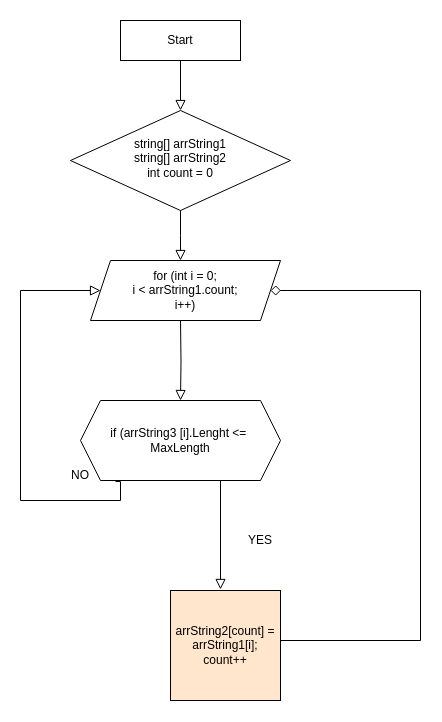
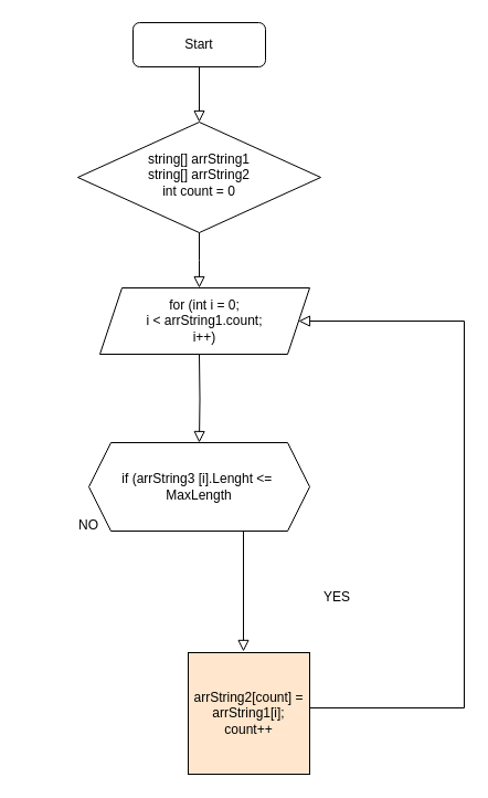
  <mxCell id="0" />
  <mxCell id="1" parent="0" />
  <mxCell id="2" value="" style="rounded=0;html=1;jettySize=auto;orthogonalLoop=1;fontSize=11;endArrow=block;endFill=0;endSize=8;strokeWidth=1;shadow=0;labelBackgroundColor=none;edgeStyle=orthogonalEdgeStyle;" parent="1" source="3" target="4" edge="1"><mxGeometry relative="1" as="geometry" /></mxCell>
- <mxCell id="3" value="Start" style="whiteSpace=wrap;html=1;fontSize=12;glass=0;strokeWidth=1;shadow=0;rounded=0;" parent="1" vertex="1"><mxGeometry x="120" y="20" width="120" height="40" as="geometry" /></mxCell>
+ <mxCell id="3" value="Start" style="rounded=1;whiteSpace=wrap;html=1;fontSize=12;glass=0;strokeWidth=1;shadow=0;" parent="1" vertex="1"><mxGeometry x="120" y="20" width="120" height="40" as="geometry" /></mxCell>
  <mxCell id="4" value="string[] arrString1&lt;br&gt;string[] arrString2&lt;br&gt;int count = 0" style="rhombus;whiteSpace=wrap;html=1;shadow=0;fontFamily=Helvetica;fontSize=12;align=center;strokeWidth=1;spacing=6;spacingTop=-4;" parent="1" vertex="1"><mxGeometry x="70" y="110" width="220" height="100" as="geometry" /></mxCell>
  <mxCell id="5" value="" style="rounded=0;html=1;jettySize=auto;orthogonalLoop=1;fontSize=11;endArrow=block;endFill=0;endSize=8;strokeWidth=1;shadow=0;labelBackgroundColor=none;edgeStyle=orthogonalEdgeStyle;exitX=0.5;exitY=1;exitDx=0;exitDy=0;entryX=0.5;entryY=0;entryDx=0;entryDy=0;" edge="1" parent="1" source="4"><mxGeometry relative="1" as="geometry"><mxPoint x="190" y="70" as="sourcePoint" /><mxPoint x="180" y="260" as="targetPoint" /></mxGeometry></mxCell>
  <mxCell id="6" value="for (int i = 0;&lt;br&gt;i &amp;lt; arrString1.count;&lt;br&gt;i++)" style="shape=parallelogram;perimeter=parallelogramPerimeter;whiteSpace=wrap;html=1;fixedSize=1;" vertex="1" parent="1"><mxGeometry x="90" y="260" width="190" height="60" as="geometry" /></mxCell>
  <mxCell id="7" value="if (arrString3 [i].Lenght &amp;lt;=&amp;nbsp; MaxLength" style="shape=hexagon;perimeter=hexagonPerimeter2;whiteSpace=wrap;html=1;fixedSize=1;" vertex="1" parent="1"><mxGeometry x="80" y="400" width="200" height="80" as="geometry" /></mxCell>
  <mxCell id="8" value="" style="rounded=0;html=1;jettySize=auto;orthogonalLoop=1;fontSize=11;endArrow=block;endFill=0;endSize=8;strokeWidth=1;shadow=0;labelBackgroundColor=none;edgeStyle=orthogonalEdgeStyle;entryX=0.5;entryY=0;entryDx=0;entryDy=0;" edge="1" parent="1" target="7"><mxGeometry relative="1" as="geometry"><mxPoint x="180" y="320" as="sourcePoint" /><mxPoint x="179.5" y="360" as="targetPoint" /></mxGeometry></mxCell>
- <mxCell id="9" value="" style="rounded=0;html=1;jettySize=auto;orthogonalLoop=1;fontSize=11;endArrow=block;endFill=0;endSize=8;strokeWidth=1;shadow=0;labelBackgroundColor=none;edgeStyle=orthogonalEdgeStyle;exitX=0.175;exitY=1.013;exitDx=0;exitDy=0;exitPerimeter=0;entryX=0;entryY=0.5;entryDx=0;entryDy=0;" edge="1" parent="1" source="7" target="6"><mxGeometry relative="1" as="geometry"><mxPoint x="190" y="330" as="sourcePoint" /><mxPoint x="141" y="590" as="targetPoint" /><Array as="points"><mxPoint x="120" y="481" /><mxPoint x="120" y="500" /><mxPoint x="20" y="500" /><mxPoint x="20" y="290" /></Array></mxGeometry></mxCell>
  <mxCell id="10" value="" style="rounded=0;html=1;jettySize=auto;orthogonalLoop=1;fontSize=11;endArrow=block;endFill=0;endSize=8;strokeWidth=1;shadow=0;labelBackgroundColor=none;edgeStyle=orthogonalEdgeStyle;exitX=0.175;exitY=1.013;exitDx=0;exitDy=0;exitPerimeter=0;" edge="1" parent="1"><mxGeometry relative="1" as="geometry"><mxPoint x="220" y="480" as="sourcePoint" /><mxPoint x="220" y="588.96" as="targetPoint" /></mxGeometry></mxCell>
  <mxCell id="11" value="NO" style="text;html=1;strokeColor=none;fillColor=none;align=center;verticalAlign=middle;whiteSpace=wrap;rounded=0;" vertex="1" parent="1"><mxGeometry x="50" y="460" width="60" height="30" as="geometry" /></mxCell>
- <mxCell id="12" value="YES" style="text;html=1;strokeColor=none;fillColor=none;align=center;verticalAlign=middle;whiteSpace=wrap;rounded=0;" vertex="1" parent="1"><mxGeometry x="230" y="525" width="60" height="30" as="geometry" /></mxCell>
+ <mxCell id="12" value="YES" style="text;html=1;strokeColor=none;fillColor=none;align=center;verticalAlign=middle;whiteSpace=wrap;rounded=0;" vertex="1" parent="1"><mxGeometry x="275" y="525" width="60" height="30" as="geometry" /></mxCell>
  <mxCell id="13" value="arrString2[count] = arrString1[i];&lt;br&gt;count++" style="whiteSpace=wrap;html=1;aspect=fixed;fillColor=#ffe6cc;" vertex="1" parent="1"><mxGeometry x="170" y="590" width="110" height="110" as="geometry" /></mxCell>
- <mxCell id="14" value="" style="rounded=0;html=1;jettySize=auto;orthogonalLoop=1;fontSize=11;endArrow=diamond;endFill=0;endSize=8;strokeWidth=1;shadow=0;labelBackgroundColor=none;edgeStyle=orthogonalEdgeStyle;exitX=1;exitY=0.5;exitDx=0;exitDy=0;entryX=1;entryY=0.5;entryDx=0;entryDy=0;" edge="1" parent="1" source="13" target="6"><mxGeometry relative="1" as="geometry"><mxPoint x="300" y="620" as="sourcePoint" /><mxPoint x="300" y="728.96" as="targetPoint" /><Array as="points"><mxPoint x="280" y="640" /><mxPoint x="420" y="640" /><mxPoint x="420" y="290" /></Array></mxGeometry></mxCell>
+ <mxCell id="14" value="" style="rounded=0;html=1;jettySize=auto;orthogonalLoop=1;fontSize=11;endArrow=block;endFill=0;endSize=8;strokeWidth=1;shadow=0;labelBackgroundColor=none;edgeStyle=orthogonalEdgeStyle;exitX=1;exitY=0.5;exitDx=0;exitDy=0;entryX=1;entryY=0.5;entryDx=0;entryDy=0;" edge="1" parent="1" source="13" target="6"><mxGeometry relative="1" as="geometry"><mxPoint x="300" y="620" as="sourcePoint" /><mxPoint x="300" y="728.96" as="targetPoint" /><Array as="points"><mxPoint x="280" y="640" /><mxPoint x="420" y="640" /><mxPoint x="420" y="290" /></Array></mxGeometry></mxCell>
